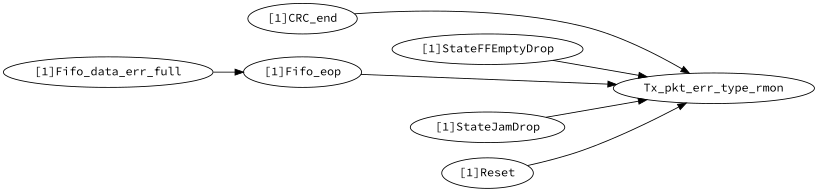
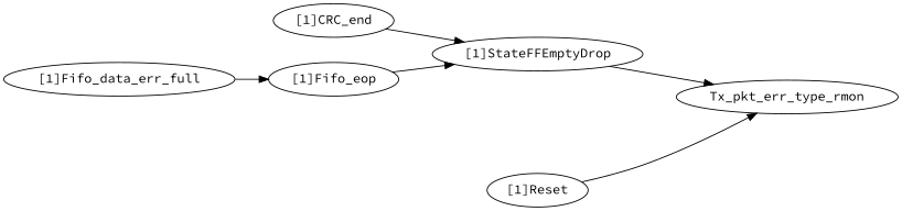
  strict digraph {
    fontname="Source Code Pro"
    rankdir=LR
    node [complexity=1 fontname="Source Code Pro"]
    edge [fontname="Source Code Pro"]
    "[1]CRC_end" [importance=0.0265884968975 rank=0.0265884968975]
    Tx_pkt_err_type_rmon [complexity=0 importance=0.0181572409679 rank=0.0]
    "[1]StateFFEmptyDrop" [complexity=3 importance=0.0629029788334 rank=0.0209676596111]
-   "[1]StateJamDrop" [complexity=3 importance=0.0810602198013 rank=0.0270200732671]
    "[1]Fifo_eop" [complexity=8 importance=0.171846424641 rank=0.0214808030801]
    "[1]Fifo_data_err_full" [complexity=2 importance=0.0447457378654 rank=0.0223728689327]
    "[1]Reset" [importance=0.0992174607692 rank=0.0992174607692]
-   "[1]CRC_end" -> Tx_pkt_err_type_rmon
+   "[1]CRC_end" -> "[1]StateFFEmptyDrop"
    "[1]StateFFEmptyDrop" -> Tx_pkt_err_type_rmon
-   "[1]StateJamDrop" -> Tx_pkt_err_type_rmon
-   "[1]Fifo_eop" -> Tx_pkt_err_type_rmon
+   "[1]Fifo_eop" -> "[1]StateFFEmptyDrop"
    "[1]Fifo_data_err_full" -> "[1]Fifo_eop"
    "[1]Reset" -> Tx_pkt_err_type_rmon
  }
